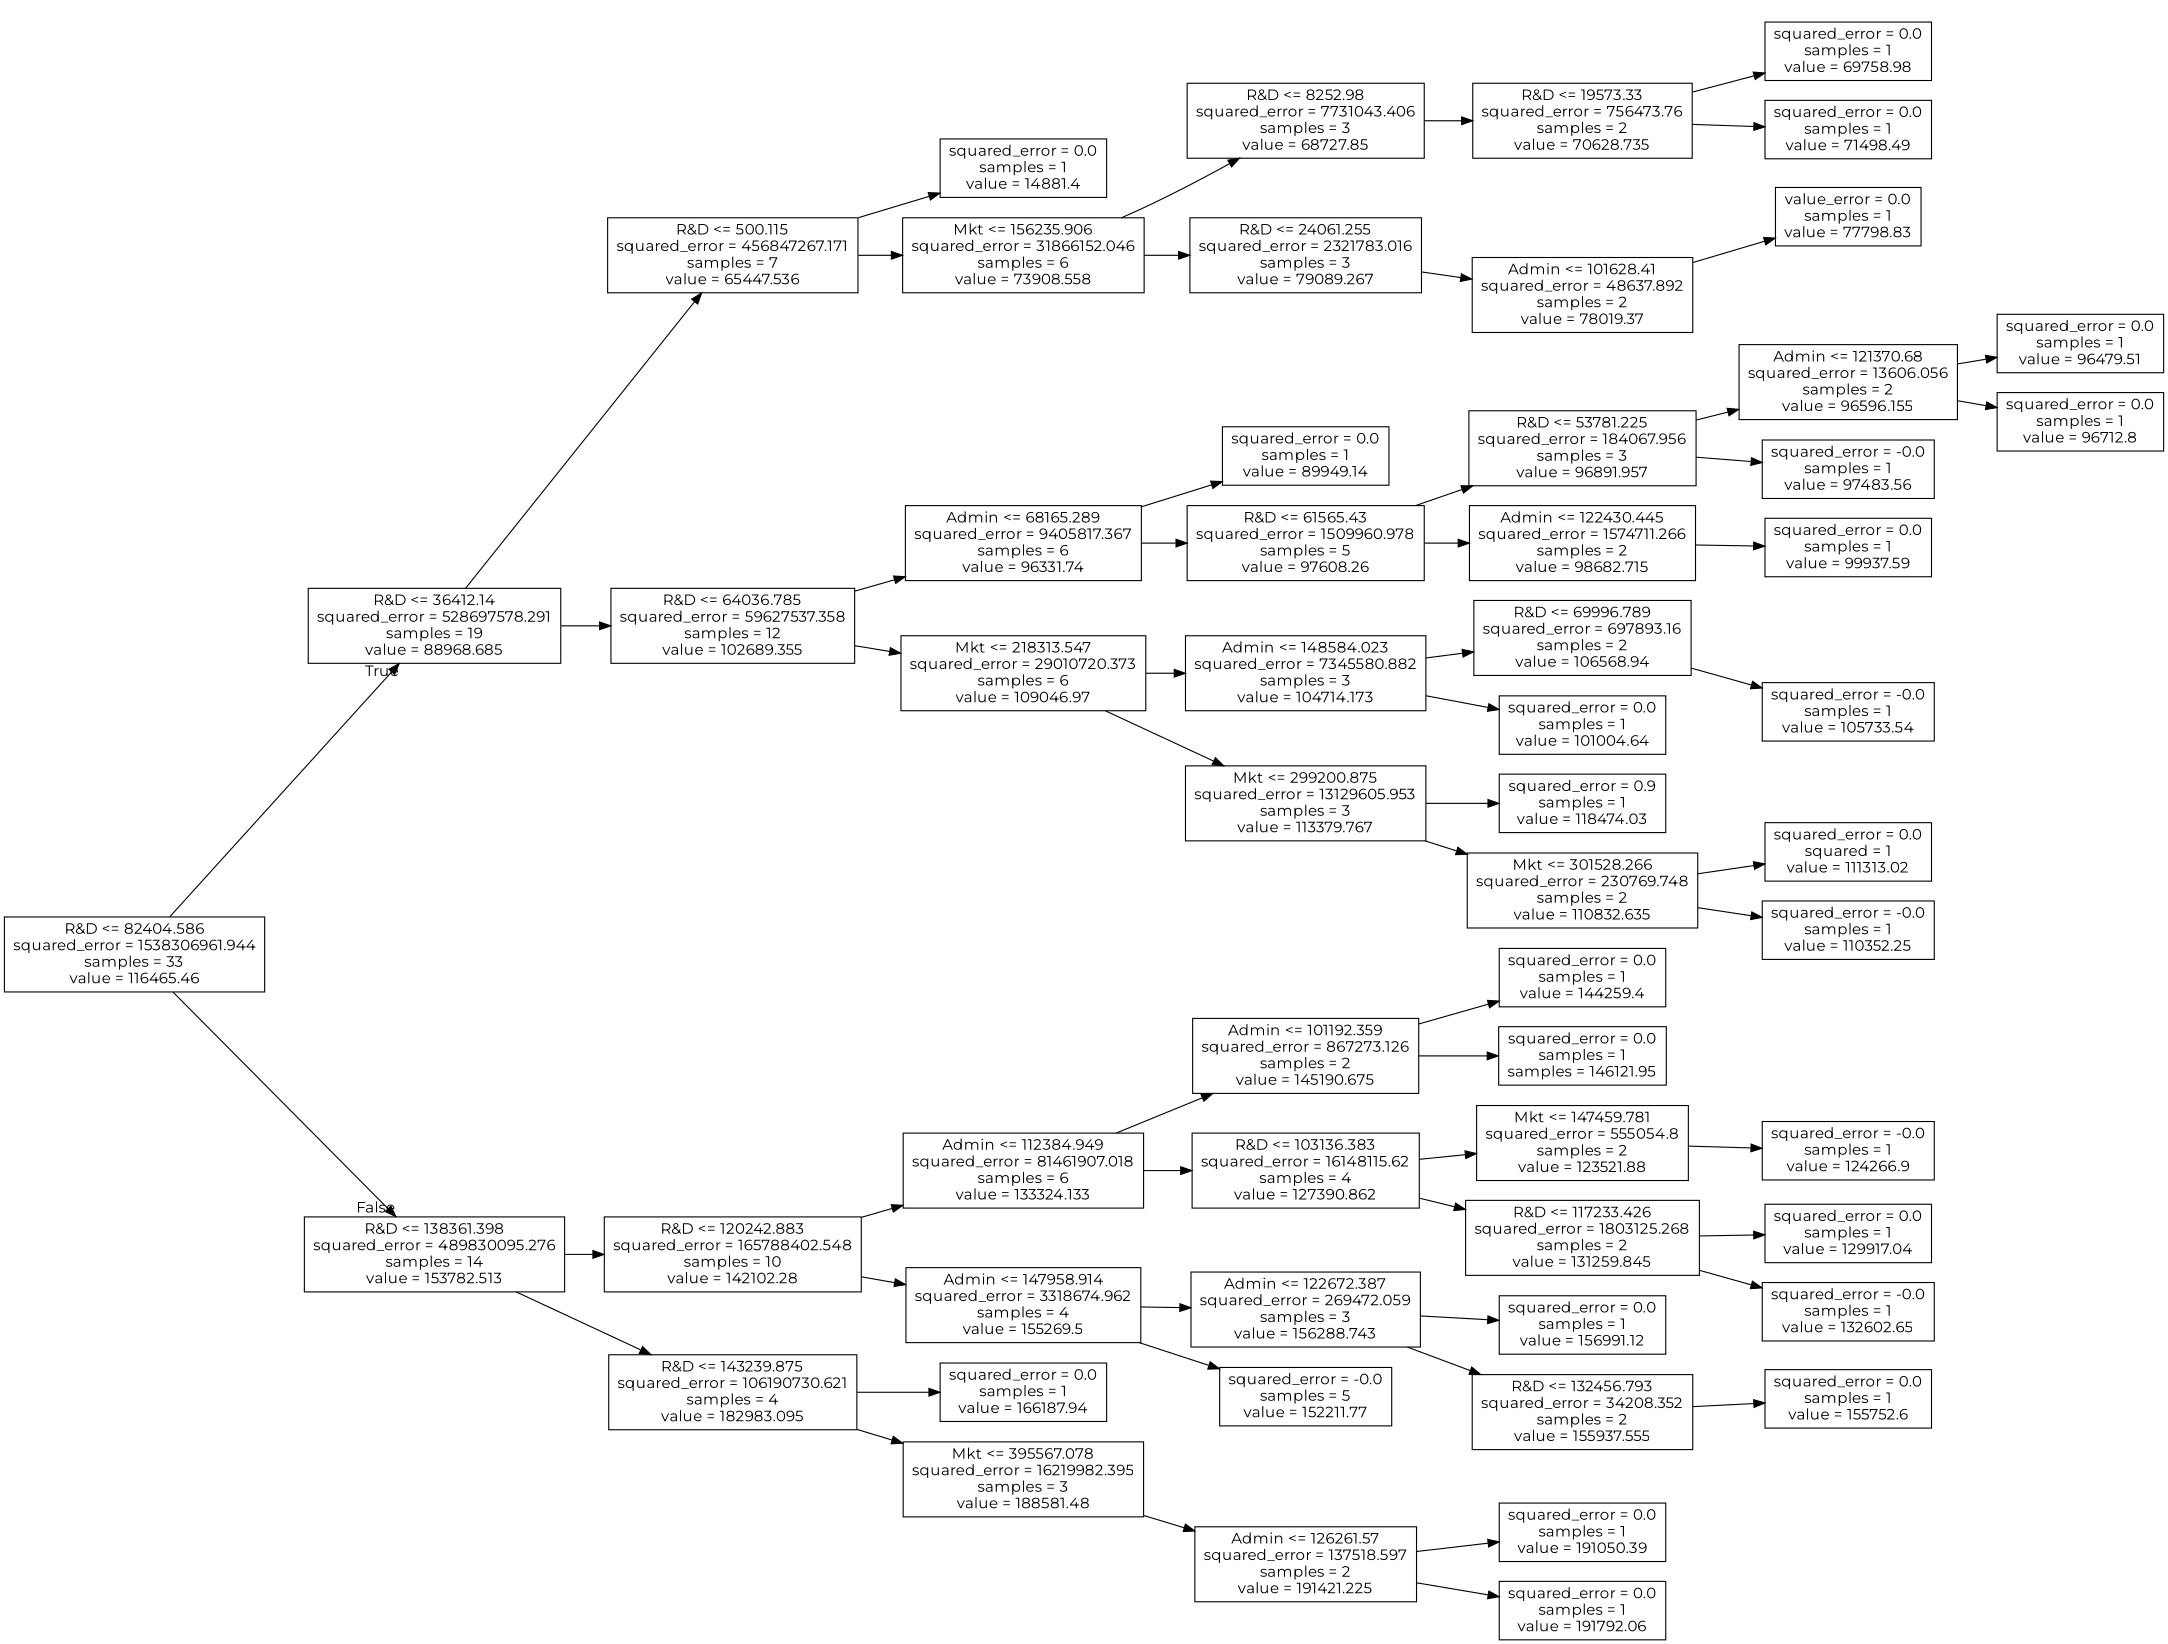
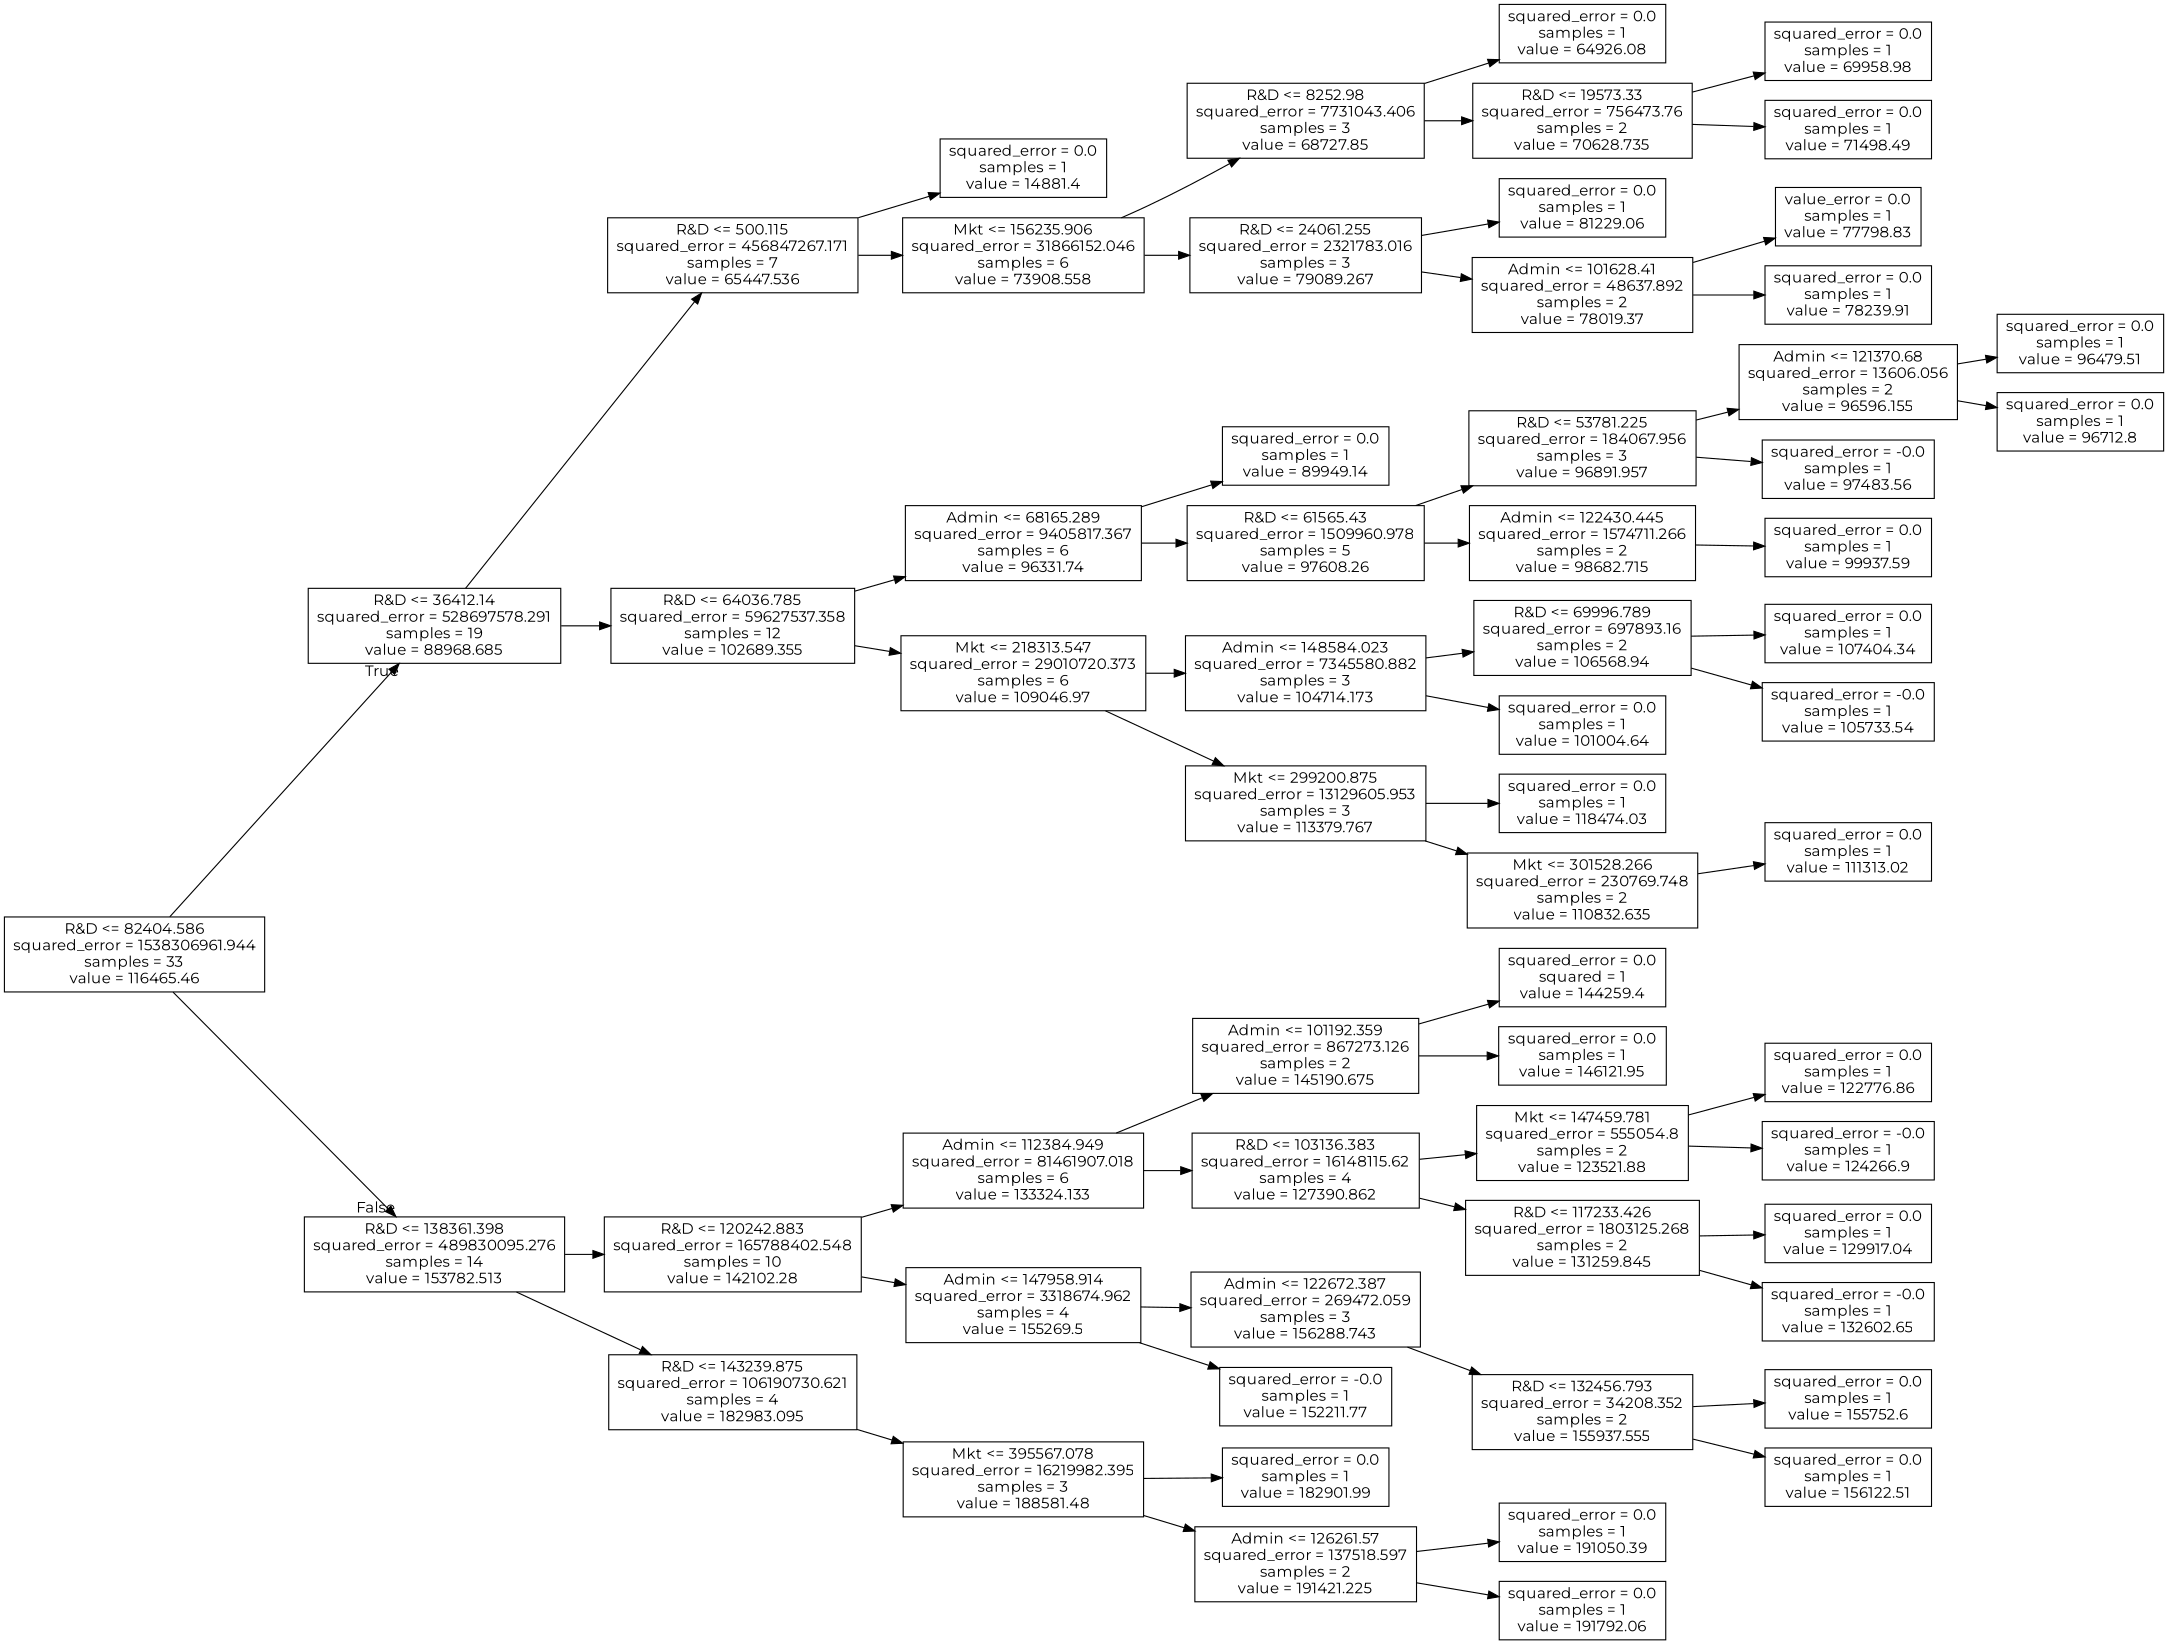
  digraph {
    fontname=Montserrat
    rankdir=LR
    node [fontname=Montserrat shape=box]
    edge [fontname=Montserrat]
    n1 [label="R&D <= 82404.586\nsquared_error = 1538306961.944\nsamples = 33\nvalue = 116465.46"]
    n2 [label="R&D <= 36412.14\nsquared_error = 528697578.291\nsamples = 19\nvalue = 88968.685"]
    n3 [label="R&D <= 138361.398\nsquared_error = 489830095.276\nsamples = 14\nvalue = 153782.513"]
    n4 [label="R&D <= 500.115\nsquared_error = 456847267.171\nsamples = 7\nvalue = 65447.536"]
    n5 [label="R&D <= 64036.785\nsquared_error = 59627537.358\nsamples = 12\nvalue = 102689.355"]
    n6 [label="R&D <= 120242.883\nsquared_error = 165788402.548\nsamples = 10\nvalue = 142102.28"]
    n7 [label="R&D <= 143239.875\nsquared_error = 106190730.621\nsamples = 4\nvalue = 182983.095"]
    n8 [label="squared_error = 0.0\nsamples = 1\nvalue = 14881.4"]
    n9 [label="Mkt <= 156235.906\nsquared_error = 31866152.046\nsamples = 6\nvalue = 73908.558"]
    n10 [label="Admin <= 68165.289\nsquared_error = 9405817.367\nsamples = 6\nvalue = 96331.74"]
    n11 [label="Mkt <= 218313.547\nsquared_error = 29010720.373\nsamples = 6\nvalue = 109046.97"]
    n12 [label="R&D <= 8252.98\nsquared_error = 7731043.406\nsamples = 3\nvalue = 68727.85"]
    n13 [label="R&D <= 24061.255\nsquared_error = 2321783.016\nsamples = 3\nvalue = 79089.267"]
+   n14 [label="squared_error = 0.0\nsamples = 1\nvalue = 64926.08"]
    n15 [label="R&D <= 19573.33\nsquared_error = 756473.76\nsamples = 2\nvalue = 70628.735"]
+   n16 [label="squared_error = 0.0\nsamples = 1\nvalue = 81229.06"]
    n17 [label="Admin <= 101628.41\nsquared_error = 48637.892\nsamples = 2\nvalue = 78019.37"]
-   n18 [label="squared_error = 0.0\nsamples = 1\nvalue = 69758.98"]
+   n18 [label="squared_error = 0.0\nsamples = 1\nvalue = 69958.98"]
    n19 [label="squared_error = 0.0\nsamples = 1\nvalue = 71498.49"]
    n20 [label="value_error = 0.0\nsamples = 1\nvalue = 77798.83"]
+   n21 [label="squared_error = 0.0\nsamples = 1\nvalue = 78239.91"]
    n22 [label="squared_error = 0.0\nsamples = 1\nvalue = 89949.14"]
    n23 [label="R&D <= 61565.43\nsquared_error = 1509960.978\nsamples = 5\nvalue = 97608.26"]
    n24 [label="Admin <= 148584.023\nsquared_error = 7345580.882\nsamples = 3\nvalue = 104714.173"]
    n25 [label="Mkt <= 299200.875\nsquared_error = 13129605.953\nsamples = 3\nvalue = 113379.767"]
    n26 [label="R&D <= 53781.225\nsquared_error = 184067.956\nsamples = 3\nvalue = 96891.957"]
    n27 [label="Admin <= 122430.445\nsquared_error = 1574711.266\nsamples = 2\nvalue = 98682.715"]
    n28 [label="Admin <= 121370.68\nsquared_error = 13606.056\nsamples = 2\nvalue = 96596.155"]
    n29 [label="squared_error = -0.0\nsamples = 1\nvalue = 97483.56"]
    n30 [label="squared_error = 0.0\nsamples = 1\nvalue = 99937.59"]
    n31 [label="squared_error = 0.0\nsamples = 1\nvalue = 96479.51"]
    n32 [label="squared_error = 0.0\nsamples = 1\nvalue = 96712.8"]
    n33 [label="R&D <= 69996.789\nsquared_error = 697893.16\nsamples = 2\nvalue = 106568.94"]
    n34 [label="squared_error = 0.0\nsamples = 1\nvalue = 101004.64"]
-   n35 [label="squared_error = 0.9\nsamples = 1\nvalue = 118474.03"]
+   n35 [label="squared_error = 0.0\nsamples = 1\nvalue = 118474.03"]
    n36 [label="Mkt <= 301528.266\nsquared_error = 230769.748\nsamples = 2\nvalue = 110832.635"]
+   n37 [label="squared_error = 0.0\nsamples = 1\nvalue = 107404.34"]
    n38 [label="squared_error = -0.0\nsamples = 1\nvalue = 105733.54"]
-   n39 [label="squared_error = 0.0\nsquared = 1\nvalue = 111313.02"]
-   n40 [label="squared_error = -0.0\nsamples = 1\nvalue = 110352.25"]
+   n39 [label="squared_error = 0.0\nsamples = 1\nvalue = 111313.02"]
    n41 [label="Admin <= 112384.949\nsquared_error = 81461907.018\nsamples = 6\nvalue = 133324.133"]
    n42 [label="Admin <= 147958.914\nsquared_error = 3318674.962\nsamples = 4\nvalue = 155269.5"]
-   n43 [label="squared_error = 0.0\nsamples = 1\nvalue = 166187.94"]
    n44 [label="Mkt <= 395567.078\nsquared_error = 16219982.395\nsamples = 3\nvalue = 188581.48"]
    n45 [label="Admin <= 101192.359\nsquared_error = 867273.126\nsamples = 2\nvalue = 145190.675"]
    n46 [label="R&D <= 103136.383\nsquared_error = 16148115.62\nsamples = 4\nvalue = 127390.862"]
    n47 [label="Admin <= 122672.387\nsquared_error = 269472.059\nsamples = 3\nvalue = 156288.743"]
-   n48 [label="squared_error = -0.0\nsamples = 5\nvalue = 152211.77"]
-   n49 [label="squared_error = 0.0\nsamples = 1\nvalue = 144259.4"]
-   n50 [label="squared_error = 0.0\nsamples = 1\nsamples = 146121.95"]
+   n48 [label="squared_error = -0.0\nsamples = 1\nvalue = 152211.77"]
+   n49 [label="squared_error = 0.0\nsquared = 1\nvalue = 144259.4"]
+   n50 [label="squared_error = 0.0\nsamples = 1\nvalue = 146121.95"]
    n51 [label="Mkt <= 147459.781\nsquared_error = 555054.8\nsamples = 2\nvalue = 123521.88"]
    n52 [label="R&D <= 117233.426\nsquared_error = 1803125.268\nsamples = 2\nvalue = 131259.845"]
+   n53 [label="squared_error = 0.0\nsamples = 1\nvalue = 122776.86"]
    n54 [label="squared_error = -0.0\nsamples = 1\nvalue = 124266.9"]
    n55 [label="squared_error = 0.0\nsamples = 1\nvalue = 129917.04"]
    n56 [label="squared_error = -0.0\nsamples = 1\nvalue = 132602.65"]
-   n57 [label="squared_error = 0.0\nsamples = 1\nvalue = 156991.12"]
    n58 [label="R&D <= 132456.793\nsquared_error = 34208.352\nsamples = 2\nvalue = 155937.555"]
    n59 [label="squared_error = 0.0\nsamples = 1\nvalue = 155752.6"]
+   n60 [label="squared_error = 0.0\nsamples = 1\nvalue = 156122.51"]
+   n61 [label="squared_error = 0.0\nsamples = 1\nvalue = 182901.99"]
    n62 [label="Admin <= 126261.57\nsquared_error = 137518.597\nsamples = 2\nvalue = 191421.225"]
    n63 [label="squared_error = 0.0\nsamples = 1\nvalue = 191050.39"]
    n64 [label="squared_error = 0.0\nsamples = 1\nvalue = 191792.06"]
    n1 -> n2 [headlabel=True labelangle=45 labeldistance=2.5]
    n1 -> n3 [headlabel=False labelangle=-45 labeldistance=2.5]
    n2 -> n4
    n2 -> n5
    n3 -> n6
    n3 -> n7
    n4 -> n8
    n4 -> n9
    n5 -> n10
    n5 -> n11
    n6 -> n41
    n6 -> n42
-   n7 -> n43
    n7 -> n44
    n9 -> n12
    n9 -> n13
    n10 -> n22
    n10 -> n23
    n11 -> n24
    n11 -> n25
+   n12 -> n14
    n12 -> n15
+   n13 -> n16
    n13 -> n17
    n15 -> n18
    n15 -> n19
    n17 -> n20
+   n17 -> n21
    n23 -> n26
    n23 -> n27
    n24 -> n33
    n24 -> n34
    n25 -> n35
    n25 -> n36
    n26 -> n28
    n26 -> n29
    n27 -> n30
    n28 -> n31
    n28 -> n32
+   n33 -> n37
    n33 -> n38
    n36 -> n39
-   n36 -> n40
    n41 -> n45
    n41 -> n46
    n42 -> n47
    n42 -> n48
+   n44 -> n61
    n44 -> n62
    n45 -> n49
    n45 -> n50
    n46 -> n51
    n46 -> n52
-   n47 -> n57
    n47 -> n58
+   n51 -> n53
    n51 -> n54
    n52 -> n55
    n52 -> n56
    n58 -> n59
+   n58 -> n60
    n62 -> n63
    n62 -> n64
  }
